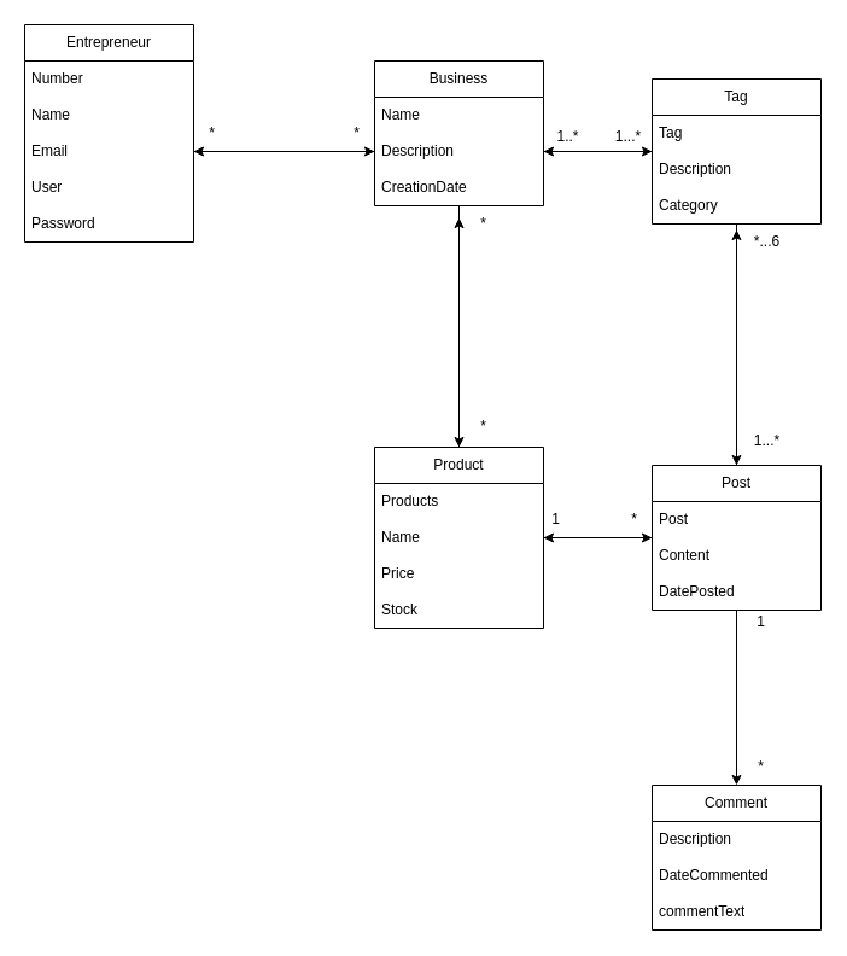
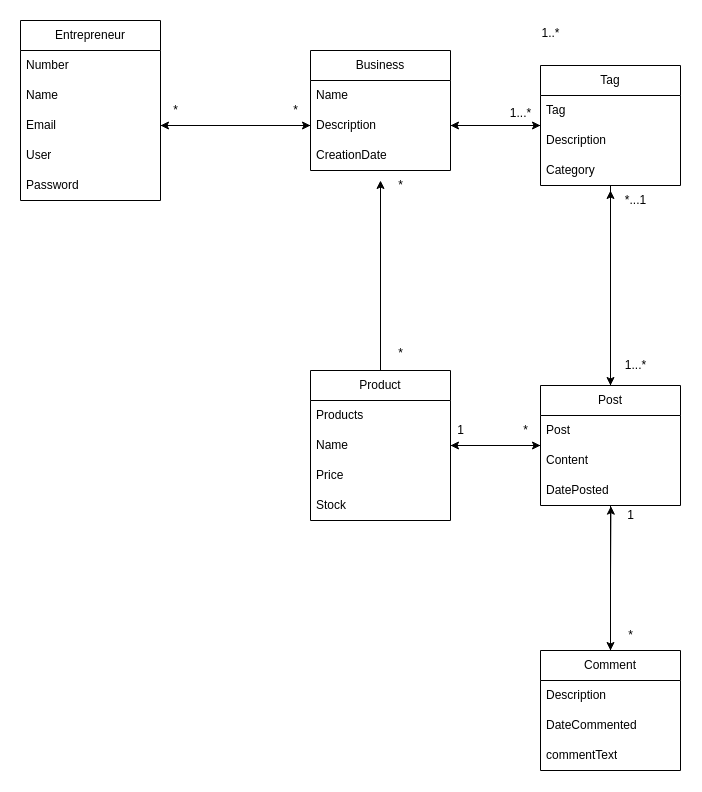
  <mxCell id="0" />
  <mxCell id="1" parent="0" />
  <mxCell id="2" value="Entrepreneur" style="swimlane;fontStyle=0;childLayout=stackLayout;horizontal=1;startSize=30;horizontalStack=0;resizeParent=1;resizeParentMax=0;resizeLast=0;collapsible=1;marginBottom=0;whiteSpace=wrap;html=1;" vertex="1" parent="1"><mxGeometry x="20" y="20" width="140" height="180" as="geometry"><mxRectangle x="80" y="40" width="110" height="30" as="alternateBounds" /></mxGeometry></mxCell>
  <mxCell id="3" value="Number&amp;nbsp;" style="text;strokeColor=none;fillColor=none;align=left;verticalAlign=middle;spacingLeft=4;spacingRight=4;overflow=hidden;points=[[0,0.5],[1,0.5]];portConstraint=eastwest;rotatable=0;whiteSpace=wrap;html=1;" vertex="1" parent="2"><mxGeometry y="30" width="140" height="30" as="geometry" /></mxCell>
  <mxCell id="4" value="Name" style="text;strokeColor=none;fillColor=none;align=left;verticalAlign=middle;spacingLeft=4;spacingRight=4;overflow=hidden;points=[[0,0.5],[1,0.5]];portConstraint=eastwest;rotatable=0;whiteSpace=wrap;html=1;" vertex="1" parent="2"><mxGeometry y="60" width="140" height="30" as="geometry" /></mxCell>
  <mxCell id="5" value="Email&amp;nbsp; &amp;nbsp;" style="text;strokeColor=none;fillColor=none;align=left;verticalAlign=middle;spacingLeft=4;spacingRight=4;overflow=hidden;points=[[0,0.5],[1,0.5]];portConstraint=eastwest;rotatable=0;whiteSpace=wrap;html=1;" vertex="1" parent="2"><mxGeometry y="90" width="140" height="30" as="geometry" /></mxCell>
  <mxCell id="6" value="User" style="text;strokeColor=none;fillColor=none;align=left;verticalAlign=middle;spacingLeft=4;spacingRight=4;overflow=hidden;points=[[0,0.5],[1,0.5]];portConstraint=eastwest;rotatable=0;whiteSpace=wrap;html=1;" vertex="1" parent="2"><mxGeometry y="120" width="140" height="30" as="geometry" /></mxCell>
  <mxCell id="7" value="Password" style="text;strokeColor=none;fillColor=none;align=left;verticalAlign=middle;spacingLeft=4;spacingRight=4;overflow=hidden;points=[[0,0.5],[1,0.5]];portConstraint=eastwest;rotatable=0;whiteSpace=wrap;html=1;" vertex="1" parent="2"><mxGeometry y="150" width="140" height="30" as="geometry" /></mxCell>
  <mxCell id="8" style="edgeStyle=orthogonalEdgeStyle;rounded=0;orthogonalLoop=1;jettySize=auto;html=1;entryX=1;entryY=0.5;entryDx=0;entryDy=0;" edge="1" parent="1" source="10" target="18"><mxGeometry relative="1" as="geometry" /></mxCell>
  <mxCell id="9" style="edgeStyle=orthogonalEdgeStyle;rounded=0;orthogonalLoop=1;jettySize=auto;html=1;entryX=0.5;entryY=0;entryDx=0;entryDy=0;" edge="1" parent="1" source="10" target="30"><mxGeometry relative="1" as="geometry" /></mxCell>
  <mxCell id="10" value="Tag" style="swimlane;fontStyle=0;childLayout=stackLayout;horizontal=1;startSize=30;horizontalStack=0;resizeParent=1;resizeParentMax=0;resizeLast=0;collapsible=1;marginBottom=0;whiteSpace=wrap;html=1;" vertex="1" parent="1"><mxGeometry x="540" y="65" width="140" height="120" as="geometry" /></mxCell>
  <mxCell id="11" value="Tag" style="text;strokeColor=none;fillColor=none;align=left;verticalAlign=middle;spacingLeft=4;spacingRight=4;overflow=hidden;points=[[0,0.5],[1,0.5]];portConstraint=eastwest;rotatable=0;whiteSpace=wrap;html=1;" vertex="1" parent="10"><mxGeometry y="30" width="140" height="30" as="geometry" /></mxCell>
  <mxCell id="12" value="Description" style="text;strokeColor=none;fillColor=none;align=left;verticalAlign=middle;spacingLeft=4;spacingRight=4;overflow=hidden;points=[[0,0.5],[1,0.5]];portConstraint=eastwest;rotatable=0;whiteSpace=wrap;html=1;" vertex="1" parent="10"><mxGeometry y="60" width="140" height="30" as="geometry" /></mxCell>
  <mxCell id="13" value="Category" style="text;strokeColor=none;fillColor=none;align=left;verticalAlign=middle;spacingLeft=4;spacingRight=4;overflow=hidden;points=[[0,0.5],[1,0.5]];portConstraint=eastwest;rotatable=0;whiteSpace=wrap;html=1;" vertex="1" parent="10"><mxGeometry y="90" width="140" height="30" as="geometry" /></mxCell>
- <mxCell id="14" style="edgeStyle=orthogonalEdgeStyle;rounded=0;orthogonalLoop=1;jettySize=auto;html=1;entryX=0.5;entryY=0;entryDx=0;entryDy=0;" edge="1" parent="1" source="15" target="39"><mxGeometry relative="1" as="geometry" /></mxCell>
  <mxCell id="15" value="Business" style="swimlane;fontStyle=0;childLayout=stackLayout;horizontal=1;startSize=30;horizontalStack=0;resizeParent=1;resizeParentMax=0;resizeLast=0;collapsible=1;marginBottom=0;whiteSpace=wrap;html=1;" vertex="1" parent="1"><mxGeometry x="310" y="50" width="140" height="120" as="geometry" /></mxCell>
  <mxCell id="16" value="Name" style="text;strokeColor=none;fillColor=none;align=left;verticalAlign=middle;spacingLeft=4;spacingRight=4;overflow=hidden;points=[[0,0.5],[1,0.5]];portConstraint=eastwest;rotatable=0;whiteSpace=wrap;html=1;" vertex="1" parent="15"><mxGeometry y="30" width="140" height="30" as="geometry" /></mxCell>
  <mxCell id="17" style="edgeStyle=orthogonalEdgeStyle;rounded=0;orthogonalLoop=1;jettySize=auto;html=1;exitX=1;exitY=0.5;exitDx=0;exitDy=0;" edge="1" parent="15" source="18"><mxGeometry relative="1" as="geometry"><mxPoint x="230" y="75" as="targetPoint" /></mxGeometry></mxCell>
  <mxCell id="18" value="Description" style="text;strokeColor=none;fillColor=none;align=left;verticalAlign=middle;spacingLeft=4;spacingRight=4;overflow=hidden;points=[[0,0.5],[1,0.5]];portConstraint=eastwest;rotatable=0;whiteSpace=wrap;html=1;" vertex="1" parent="15"><mxGeometry y="60" width="140" height="30" as="geometry" /></mxCell>
  <mxCell id="19" value="CreationDate" style="text;strokeColor=none;fillColor=none;align=left;verticalAlign=middle;spacingLeft=4;spacingRight=4;overflow=hidden;points=[[0,0.5],[1,0.5]];portConstraint=eastwest;rotatable=0;whiteSpace=wrap;html=1;" vertex="1" parent="15"><mxGeometry y="90" width="140" height="30" as="geometry" /></mxCell>
  <mxCell id="20" value="" style="endArrow=none;html=1;rounded=0;exitX=1;exitY=0.5;exitDx=0;exitDy=0;" edge="1" parent="1" source="5"><mxGeometry width="50" height="50" relative="1" as="geometry"><mxPoint x="160" y="125" as="sourcePoint" /><mxPoint x="160" y="125" as="targetPoint" /></mxGeometry></mxCell>
  <mxCell id="21" value="*" style="text;html=1;align=center;verticalAlign=middle;resizable=0;points=[];autosize=1;strokeColor=none;fillColor=none;" vertex="1" parent="1"><mxGeometry x="160" y="95" width="30" height="30" as="geometry" /></mxCell>
  <mxCell id="22" value="*" style="text;html=1;align=center;verticalAlign=middle;resizable=0;points=[];autosize=1;strokeColor=none;fillColor=none;" vertex="1" parent="1"><mxGeometry x="280" y="95" width="30" height="30" as="geometry" /></mxCell>
  <mxCell id="23" style="edgeStyle=orthogonalEdgeStyle;rounded=0;orthogonalLoop=1;jettySize=auto;html=1;exitX=1;exitY=0.5;exitDx=0;exitDy=0;entryX=0;entryY=0.5;entryDx=0;entryDy=0;" edge="1" parent="1" source="5" target="18"><mxGeometry relative="1" as="geometry" /></mxCell>
  <mxCell id="24" style="edgeStyle=orthogonalEdgeStyle;rounded=0;orthogonalLoop=1;jettySize=auto;html=1;exitX=0;exitY=0.5;exitDx=0;exitDy=0;entryX=1;entryY=0.5;entryDx=0;entryDy=0;" edge="1" parent="1" source="18" target="5"><mxGeometry relative="1" as="geometry" /></mxCell>
- <mxCell id="25" value="1..*" style="text;html=1;align=center;verticalAlign=middle;resizable=0;points=[];autosize=1;strokeColor=none;fillColor=none;" vertex="1" parent="1"><mxGeometry x="450" y="98" width="40" height="30" as="geometry" /></mxCell>
+ <mxCell id="25" value="1..*" style="text;html=1;align=center;verticalAlign=middle;resizable=0;points=[];autosize=1;strokeColor=none;fillColor=none;" vertex="1" parent="1"><mxGeometry x="530" y="18" width="40" height="30" as="geometry" /></mxCell>
  <mxCell id="26" value="1...*" style="text;html=1;align=center;verticalAlign=middle;resizable=0;points=[];autosize=1;strokeColor=none;fillColor=none;" vertex="1" parent="1"><mxGeometry x="500" y="98" width="40" height="30" as="geometry" /></mxCell>
  <mxCell id="27" style="edgeStyle=orthogonalEdgeStyle;rounded=0;orthogonalLoop=1;jettySize=auto;html=1;" edge="1" parent="1" source="30"><mxGeometry relative="1" as="geometry"><mxPoint x="610" y="190" as="targetPoint" /></mxGeometry></mxCell>
  <mxCell id="28" style="edgeStyle=orthogonalEdgeStyle;rounded=0;orthogonalLoop=1;jettySize=auto;html=1;entryX=0.5;entryY=0;entryDx=0;entryDy=0;" edge="1" parent="1" source="30" target="34"><mxGeometry relative="1" as="geometry" /></mxCell>
  <mxCell id="29" style="edgeStyle=orthogonalEdgeStyle;rounded=0;orthogonalLoop=1;jettySize=auto;html=1;entryX=1;entryY=0.5;entryDx=0;entryDy=0;" edge="1" parent="1" source="30" target="41"><mxGeometry relative="1" as="geometry" /></mxCell>
  <mxCell id="30" value="Post" style="swimlane;fontStyle=0;childLayout=stackLayout;horizontal=1;startSize=30;horizontalStack=0;resizeParent=1;resizeParentMax=0;resizeLast=0;collapsible=1;marginBottom=0;whiteSpace=wrap;html=1;" vertex="1" parent="1"><mxGeometry x="540" y="385" width="140" height="120" as="geometry" /></mxCell>
  <mxCell id="31" value="Post" style="text;strokeColor=none;fillColor=none;align=left;verticalAlign=middle;spacingLeft=4;spacingRight=4;overflow=hidden;points=[[0,0.5],[1,0.5]];portConstraint=eastwest;rotatable=0;whiteSpace=wrap;html=1;" vertex="1" parent="30"><mxGeometry y="30" width="140" height="30" as="geometry" /></mxCell>
  <mxCell id="32" value="Content" style="text;strokeColor=none;fillColor=none;align=left;verticalAlign=middle;spacingLeft=4;spacingRight=4;overflow=hidden;points=[[0,0.5],[1,0.5]];portConstraint=eastwest;rotatable=0;whiteSpace=wrap;html=1;" vertex="1" parent="30"><mxGeometry y="60" width="140" height="30" as="geometry" /></mxCell>
  <mxCell id="33" value="DatePosted" style="text;strokeColor=none;fillColor=none;align=left;verticalAlign=middle;spacingLeft=4;spacingRight=4;overflow=hidden;points=[[0,0.5],[1,0.5]];portConstraint=eastwest;rotatable=0;whiteSpace=wrap;html=1;" vertex="1" parent="30"><mxGeometry y="90" width="140" height="30" as="geometry" /></mxCell>
  <mxCell id="34" value="Comment" style="swimlane;fontStyle=0;childLayout=stackLayout;horizontal=1;startSize=30;horizontalStack=0;resizeParent=1;resizeParentMax=0;resizeLast=0;collapsible=1;marginBottom=0;whiteSpace=wrap;html=1;" vertex="1" parent="1"><mxGeometry x="540" y="650" width="140" height="120" as="geometry" /></mxCell>
  <mxCell id="35" value="Description" style="text;strokeColor=none;fillColor=none;align=left;verticalAlign=middle;spacingLeft=4;spacingRight=4;overflow=hidden;points=[[0,0.5],[1,0.5]];portConstraint=eastwest;rotatable=0;whiteSpace=wrap;html=1;" vertex="1" parent="34"><mxGeometry y="30" width="140" height="30" as="geometry" /></mxCell>
  <mxCell id="36" value="DateCommented" style="text;strokeColor=none;fillColor=none;align=left;verticalAlign=middle;spacingLeft=4;spacingRight=4;overflow=hidden;points=[[0,0.5],[1,0.5]];portConstraint=eastwest;rotatable=0;whiteSpace=wrap;html=1;" vertex="1" parent="34"><mxGeometry y="60" width="140" height="30" as="geometry" /></mxCell>
  <mxCell id="37" value="commentText" style="text;strokeColor=none;fillColor=none;align=left;verticalAlign=middle;spacingLeft=4;spacingRight=4;overflow=hidden;points=[[0,0.5],[1,0.5]];portConstraint=eastwest;rotatable=0;whiteSpace=wrap;html=1;" vertex="1" parent="34"><mxGeometry y="90" width="140" height="30" as="geometry" /></mxCell>
  <mxCell id="38" style="edgeStyle=orthogonalEdgeStyle;rounded=0;orthogonalLoop=1;jettySize=auto;html=1;" edge="1" parent="1" source="39"><mxGeometry relative="1" as="geometry"><mxPoint x="380" y="180" as="targetPoint" /></mxGeometry></mxCell>
  <mxCell id="39" value="Product" style="swimlane;fontStyle=0;childLayout=stackLayout;horizontal=1;startSize=30;horizontalStack=0;resizeParent=1;resizeParentMax=0;resizeLast=0;collapsible=1;marginBottom=0;whiteSpace=wrap;html=1;" vertex="1" parent="1"><mxGeometry x="310" y="370" width="140" height="150" as="geometry" /></mxCell>
  <mxCell id="40" value="Products" style="text;strokeColor=none;fillColor=none;align=left;verticalAlign=middle;spacingLeft=4;spacingRight=4;overflow=hidden;points=[[0,0.5],[1,0.5]];portConstraint=eastwest;rotatable=0;whiteSpace=wrap;html=1;" vertex="1" parent="39"><mxGeometry y="30" width="140" height="30" as="geometry" /></mxCell>
  <mxCell id="41" value="Name" style="text;strokeColor=none;fillColor=none;align=left;verticalAlign=middle;spacingLeft=4;spacingRight=4;overflow=hidden;points=[[0,0.5],[1,0.5]];portConstraint=eastwest;rotatable=0;whiteSpace=wrap;html=1;" vertex="1" parent="39"><mxGeometry y="60" width="140" height="30" as="geometry" /></mxCell>
  <mxCell id="42" value="Price" style="text;strokeColor=none;fillColor=none;align=left;verticalAlign=middle;spacingLeft=4;spacingRight=4;overflow=hidden;points=[[0,0.5],[1,0.5]];portConstraint=eastwest;rotatable=0;whiteSpace=wrap;html=1;" vertex="1" parent="39"><mxGeometry y="90" width="140" height="30" as="geometry" /></mxCell>
  <mxCell id="43" value="Stock" style="text;strokeColor=none;fillColor=none;align=left;verticalAlign=middle;spacingLeft=4;spacingRight=4;overflow=hidden;points=[[0,0.5],[1,0.5]];portConstraint=eastwest;rotatable=0;whiteSpace=wrap;html=1;" vertex="1" parent="39"><mxGeometry y="120" width="140" height="30" as="geometry" /></mxCell>
  <mxCell id="44" style="edgeStyle=orthogonalEdgeStyle;rounded=0;orthogonalLoop=1;jettySize=auto;html=1;entryX=0;entryY=0.5;entryDx=0;entryDy=0;" edge="1" parent="1" source="41" target="30"><mxGeometry relative="1" as="geometry" /></mxCell>
  <mxCell id="45" value="1...*" style="text;html=1;align=center;verticalAlign=middle;resizable=0;points=[];autosize=1;strokeColor=none;fillColor=none;" vertex="1" parent="1"><mxGeometry x="615" y="350" width="40" height="30" as="geometry" /></mxCell>
- <mxCell id="47" value="*...6" style="text;html=1;align=center;verticalAlign=middle;resizable=0;points=[];autosize=1;strokeColor=none;fillColor=none;" vertex="1" parent="1"><mxGeometry x="615" y="185" width="40" height="30" as="geometry" /></mxCell>
+ <mxCell id="46" style="edgeStyle=orthogonalEdgeStyle;rounded=0;orthogonalLoop=1;jettySize=auto;html=1;entryX=0.503;entryY=1.022;entryDx=0;entryDy=0;entryPerimeter=0;" edge="1" parent="1" source="34" target="33"><mxGeometry relative="1" as="geometry" /></mxCell>
+ <mxCell id="47" value="*...1" style="text;html=1;align=center;verticalAlign=middle;resizable=0;points=[];autosize=1;strokeColor=none;fillColor=none;" vertex="1" parent="1"><mxGeometry x="615" y="185" width="40" height="30" as="geometry" /></mxCell>
  <mxCell id="48" value="1" style="text;html=1;align=center;verticalAlign=middle;resizable=0;points=[];autosize=1;strokeColor=none;fillColor=none;" vertex="1" parent="1"><mxGeometry x="445" y="415" width="30" height="30" as="geometry" /></mxCell>
  <mxCell id="49" value="*" style="text;html=1;align=center;verticalAlign=middle;resizable=0;points=[];autosize=1;strokeColor=none;fillColor=none;" vertex="1" parent="1"><mxGeometry x="510" y="415" width="30" height="30" as="geometry" /></mxCell>
  <mxCell id="50" value="*" style="text;html=1;align=center;verticalAlign=middle;resizable=0;points=[];autosize=1;strokeColor=none;fillColor=none;" vertex="1" parent="1"><mxGeometry x="385" y="170" width="30" height="30" as="geometry" /></mxCell>
  <mxCell id="51" value="*" style="text;html=1;align=center;verticalAlign=middle;resizable=0;points=[];autosize=1;strokeColor=none;fillColor=none;" vertex="1" parent="1"><mxGeometry x="385" y="338" width="30" height="30" as="geometry" /></mxCell>
  <mxCell id="52" value="*" style="text;html=1;align=center;verticalAlign=middle;resizable=0;points=[];autosize=1;strokeColor=none;fillColor=none;" vertex="1" parent="1"><mxGeometry x="615" y="620" width="30" height="30" as="geometry" /></mxCell>
  <mxCell id="53" value="1" style="text;html=1;align=center;verticalAlign=middle;resizable=0;points=[];autosize=1;strokeColor=none;fillColor=none;" vertex="1" parent="1"><mxGeometry x="615" y="500" width="30" height="30" as="geometry" /></mxCell>
